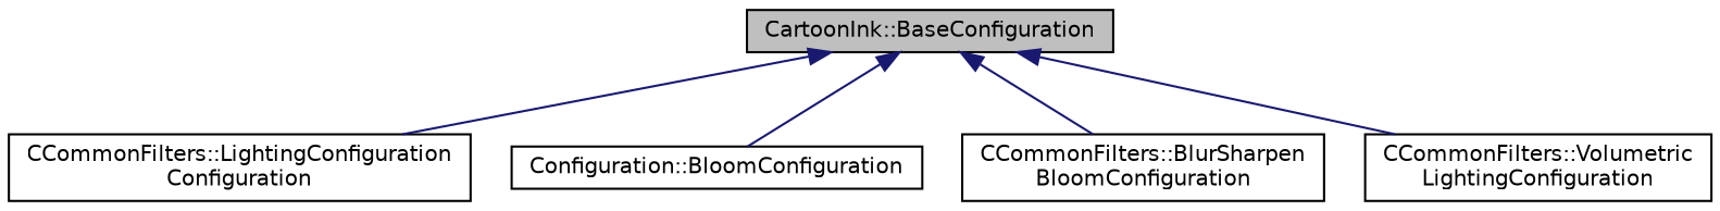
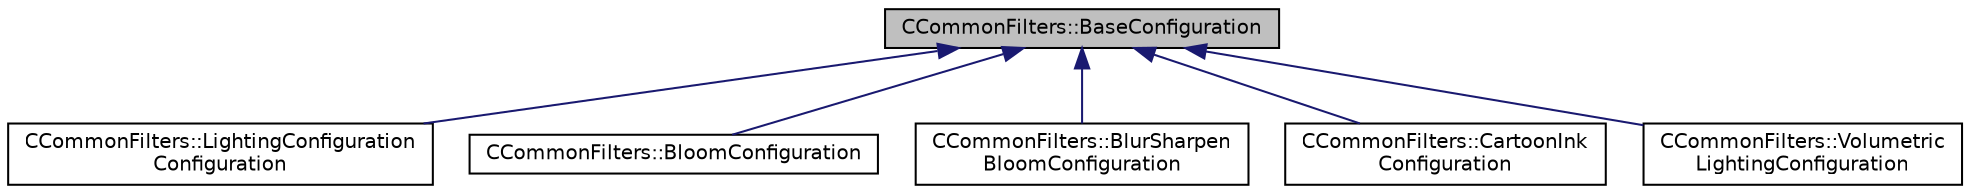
  digraph {
    rankdir=TB
    node [color=black fillcolor=white fontname=Helvetica fontsize=10 shape=record style=filled]
    edge [color=midnightblue dir=back fontname=Helvetica fontsize=10 labelfontname=Helvetica labelfontsize=10 style=solid]
-   n1 [fillcolor=grey75 fontcolor=black height=0.2 label="CartoonInk::BaseConfiguration" width=0.4]
+   n1 [fillcolor=grey75 fontcolor=black height=0.2 label="CCommonFilters::BaseConfiguration" width=0.4]
    n2 [height=0.2 label="CCommonFilters::LightingConfiguration\lConfiguration" width=0.4]
-   n3 [height=0.2 label="Configuration::BloomConfiguration" width=0.4]
+   n3 [height=0.2 label="CCommonFilters::BloomConfiguration" width=0.4]
    n4 [height=0.2 label="CCommonFilters::BlurSharpen\lBloomConfiguration" width=0.4]
+   n5 [height=0.2 label="CCommonFilters::CartoonInk\lConfiguration" width=0.4]
    n6 [height=0.2 label="CCommonFilters::Volumetric\lLightingConfiguration" width=0.4]
    n1 -> n2
    n1 -> n3
    n1 -> n4
+   n1 -> n5
    n1 -> n6
  }
